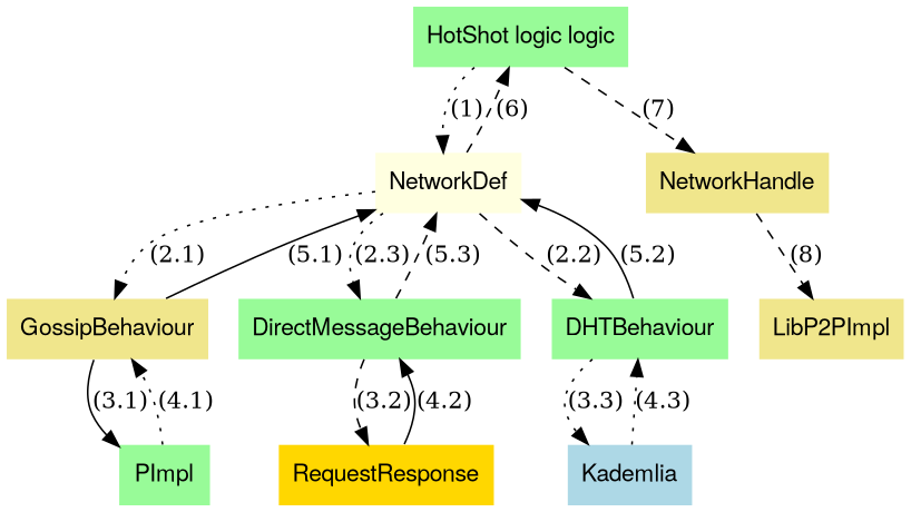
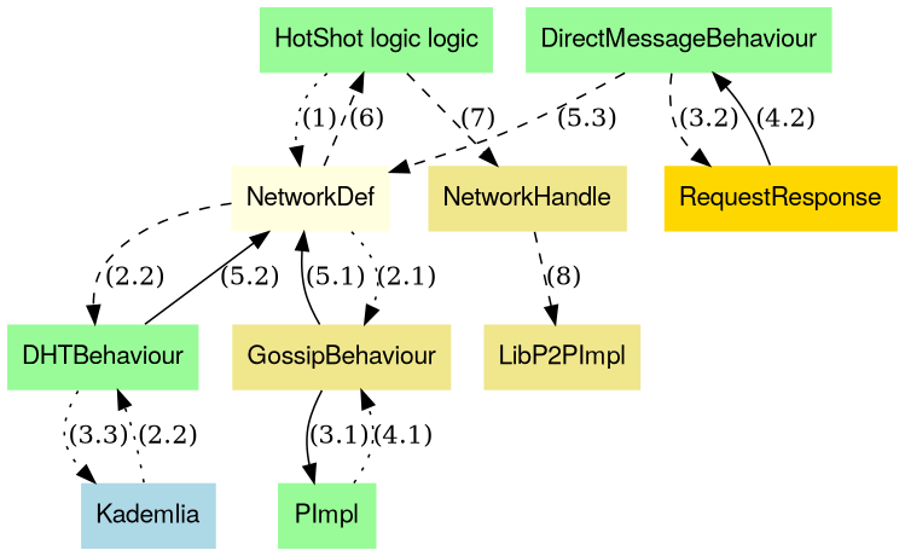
  digraph {
    node [color=darkgreen fillcolor=palegreen fontname="Helvetica,Arial,sans-serif" pencolor="#00000044" shape=plaintext style=filled]
    edge [style=dotted]
    n1 [color=brown label="HotShot logic logic"]
    NetworkDef [color=gray40 fillcolor=lightyellow]
    NetworkHandle [fillcolor=khaki]
    GossipBehaviour [fillcolor=khaki]
    DirectMessageBehaviour
    DHTBehaviour [color=gray40]
    LibP2PImpl [fillcolor=khaki]
    n8 [label=PImpl]
    RequestResponse [color=gray40 fillcolor=gold]
    Kademlia [fillcolor=lightblue]
    n1 -> NetworkDef [label="(1)"]
    n1 -> NetworkHandle [label="(7)" style=dashed]
    NetworkDef -> n1 [label="(6)" style=dashed]
    NetworkDef -> GossipBehaviour [label="(2.1)"]
-   NetworkDef -> DirectMessageBehaviour [label="(2.3)"]
    NetworkDef -> DHTBehaviour [label="(2.2)" style=dashed]
    NetworkHandle -> LibP2PImpl [label="(8)" style=dashed]
    GossipBehaviour -> NetworkDef [label="(5.1)" style=solid]
    GossipBehaviour -> n8 [label="(3.1)" style=solid]
    DirectMessageBehaviour -> NetworkDef [label="(5.3)" style=dashed]
    DirectMessageBehaviour -> RequestResponse [label="(3.2)" style=dashed]
    DHTBehaviour -> NetworkDef [label="(5.2)" style=solid]
    DHTBehaviour -> Kademlia [label="(3.3)"]
    n8 -> GossipBehaviour [label="(4.1)"]
    RequestResponse -> DirectMessageBehaviour [label="(4.2)" style=solid]
-   Kademlia -> DHTBehaviour [label="(4.3)"]
+   Kademlia -> DHTBehaviour [label="(2.2)"]
  }
